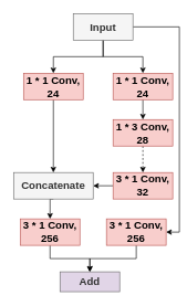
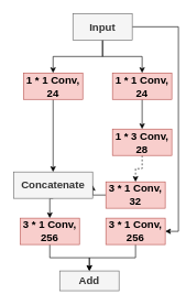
  <mxCell id="0" />
  <mxCell id="1" parent="0" />
  <mxCell id="2" value="" style="edgeStyle=orthogonalEdgeStyle;rounded=0;orthogonalLoop=1;jettySize=auto;html=1;" edge="1" parent="1" source="5" target="9"><mxGeometry relative="1" as="geometry" /></mxCell>
  <mxCell id="3" style="edgeStyle=orthogonalEdgeStyle;rounded=0;orthogonalLoop=1;jettySize=auto;html=1;exitX=0.5;exitY=1;exitDx=0;exitDy=0;entryX=0.5;entryY=0;entryDx=0;entryDy=0;" edge="1" parent="1" source="5" target="7"><mxGeometry relative="1" as="geometry" /></mxCell>
  <mxCell id="4" style="edgeStyle=orthogonalEdgeStyle;rounded=0;orthogonalLoop=1;jettySize=auto;html=1;exitX=1;exitY=0.5;exitDx=0;exitDy=0;entryX=1;entryY=0.5;entryDx=0;entryDy=0;" edge="1" parent="1" source="5" target="19"><mxGeometry relative="1" as="geometry" /></mxCell>
  <mxCell id="5" value="&lt;b&gt;&lt;font style=&quot;font-size: 16px;&quot;&gt;Input&lt;/font&gt;&lt;/b&gt;" style="rounded=0;whiteSpace=wrap;html=1;fillColor=#f5f5f5;fontColor=#333333;strokeColor=#666666;" vertex="1" parent="1"><mxGeometry x="110" y="20" width="90" height="40" as="geometry" /></mxCell>
  <mxCell id="6" style="edgeStyle=orthogonalEdgeStyle;rounded=0;orthogonalLoop=1;jettySize=auto;html=1;exitX=0.5;exitY=1;exitDx=0;exitDy=0;entryX=0.5;entryY=0;entryDx=0;entryDy=0;" edge="1" parent="1" source="7" target="15"><mxGeometry relative="1" as="geometry" /></mxCell>
  <mxCell id="7" value="&lt;b&gt;&lt;font style=&quot;font-size: 16px;&quot;&gt;1 * 1 Conv, 24&lt;/font&gt;&lt;/b&gt;" style="rounded=0;whiteSpace=wrap;html=1;fillColor=#f8cecc;strokeColor=#b85450;" vertex="1" parent="1"><mxGeometry x="35" y="110" width="90" height="40" as="geometry" /></mxCell>
  <mxCell id="8" style="edgeStyle=orthogonalEdgeStyle;rounded=0;orthogonalLoop=1;jettySize=auto;html=1;exitX=0.5;exitY=1;exitDx=0;exitDy=0;entryX=0.5;entryY=0;entryDx=0;entryDy=0;" edge="1" parent="1" source="9" target="11"><mxGeometry relative="1" as="geometry" /></mxCell>
  <mxCell id="9" value="&lt;b&gt;&lt;font style=&quot;font-size: 16px;&quot;&gt;1 * 1 Conv, 24&lt;/font&gt;&lt;/b&gt;" style="rounded=0;whiteSpace=wrap;html=1;fillColor=#f8cecc;strokeColor=#b85450;" vertex="1" parent="1"><mxGeometry x="170" y="110" width="90" height="40" as="geometry" /></mxCell>
  <mxCell id="10" style="edgeStyle=orthogonalEdgeStyle;rounded=0;orthogonalLoop=1;jettySize=auto;html=1;exitX=0.5;exitY=1;exitDx=0;exitDy=0;entryX=0.5;entryY=0;entryDx=0;entryDy=0;dashed=1;" edge="1" parent="1" source="11" target="13"><mxGeometry relative="1" as="geometry" /></mxCell>
- <mxCell id="11" value="&lt;b&gt;&lt;font style=&quot;font-size: 16px;&quot;&gt;1 * 3 Conv, 28&lt;/font&gt;&lt;/b&gt;" style="rounded=0;whiteSpace=wrap;html=1;fillColor=#f8cecc;strokeColor=#b85450;" vertex="1" parent="1"><mxGeometry x="170" y="180" width="90" height="40" as="geometry" /></mxCell>
+ <mxCell id="11" value="&lt;b&gt;&lt;font style=&quot;font-size: 16px;&quot;&gt;1 * 3 Conv, 28&lt;/font&gt;&lt;/b&gt;" style="rounded=0;whiteSpace=wrap;html=1;fillColor=#f8cecc;strokeColor=#b85450;" vertex="1" parent="1"><mxGeometry x="170" y="195" width="90" height="40" as="geometry" /></mxCell>
  <mxCell id="12" style="edgeStyle=orthogonalEdgeStyle;rounded=0;orthogonalLoop=1;jettySize=auto;html=1;exitX=0;exitY=0.5;exitDx=0;exitDy=0;entryX=1;entryY=0.5;entryDx=0;entryDy=0;" edge="1" parent="1" source="13" target="15"><mxGeometry relative="1" as="geometry" /></mxCell>
- <mxCell id="13" value="&lt;b&gt;&lt;font style=&quot;font-size: 16px;&quot;&gt;3 * 1 Conv, 32&lt;/font&gt;&lt;/b&gt;" style="rounded=0;whiteSpace=wrap;html=1;fillColor=#f8cecc;strokeColor=#b85450;" vertex="1" parent="1"><mxGeometry x="170" y="260" width="90" height="40" as="geometry" /></mxCell>
+ <mxCell id="13" value="&lt;b&gt;&lt;font style=&quot;font-size: 16px;&quot;&gt;3 * 1 Conv, 32&lt;/font&gt;&lt;/b&gt;" style="rounded=0;whiteSpace=wrap;html=1;fillColor=#f8cecc;strokeColor=#b85450;" vertex="1" parent="1"><mxGeometry x="160" y="275" width="90" height="40" as="geometry" /></mxCell>
  <mxCell id="14" style="edgeStyle=orthogonalEdgeStyle;rounded=0;orthogonalLoop=1;jettySize=auto;html=1;exitX=0.5;exitY=1;exitDx=0;exitDy=0;entryX=0.5;entryY=0;entryDx=0;entryDy=0;" edge="1" parent="1" source="15" target="17"><mxGeometry relative="1" as="geometry" /></mxCell>
  <mxCell id="15" value="&lt;b&gt;&lt;font style=&quot;font-size: 16px;&quot;&gt;Concatenate&lt;/font&gt;&lt;/b&gt;" style="rounded=0;whiteSpace=wrap;html=1;fillColor=#f5f5f5;fontColor=#333333;strokeColor=#666666;" vertex="1" parent="1"><mxGeometry x="20" y="260" width="120" height="40" as="geometry" /></mxCell>
  <mxCell id="16" style="edgeStyle=orthogonalEdgeStyle;rounded=0;orthogonalLoop=1;jettySize=auto;html=1;exitX=0.5;exitY=1;exitDx=0;exitDy=0;entryX=0.5;entryY=0;entryDx=0;entryDy=0;" edge="1" parent="1" source="17" target="20"><mxGeometry relative="1" as="geometry" /></mxCell>
  <mxCell id="17" value="&lt;b&gt;&lt;font style=&quot;font-size: 16px;&quot;&gt;3 * 1 Conv, 256&lt;/font&gt;&lt;/b&gt;" style="rounded=0;whiteSpace=wrap;html=1;fillColor=#f8cecc;strokeColor=#b85450;" vertex="1" parent="1"><mxGeometry x="30" y="330" width="90" height="40" as="geometry" /></mxCell>
  <mxCell id="18" style="edgeStyle=orthogonalEdgeStyle;rounded=0;orthogonalLoop=1;jettySize=auto;html=1;exitX=0.5;exitY=1;exitDx=0;exitDy=0;entryX=0.5;entryY=0;entryDx=0;entryDy=0;" edge="1" parent="1" source="19" target="20"><mxGeometry relative="1" as="geometry" /></mxCell>
  <mxCell id="19" value="&lt;b&gt;&lt;font style=&quot;font-size: 16px;&quot;&gt;3 * 1 Conv, 256&lt;/font&gt;&lt;/b&gt;" style="rounded=0;whiteSpace=wrap;html=1;fillColor=#f8cecc;strokeColor=#b85450;" vertex="1" parent="1"><mxGeometry x="160" y="330" width="90" height="40" as="geometry" /></mxCell>
- <mxCell id="20" value="&lt;b&gt;&lt;font style=&quot;font-size: 16px;&quot;&gt;Add&lt;/font&gt;&lt;/b&gt;" style="rounded=0;whiteSpace=wrap;html=1;fillColor=#e1d5e7;fontColor=#333333;strokeColor=#666666;" vertex="1" parent="1"><mxGeometry x="90" y="410" width="90" height="30" as="geometry" /></mxCell>
+ <mxCell id="20" value="&lt;b&gt;&lt;font style=&quot;font-size: 16px;&quot;&gt;Add&lt;/font&gt;&lt;/b&gt;" style="rounded=0;whiteSpace=wrap;html=1;fillColor=#f5f5f5;fontColor=#333333;strokeColor=#666666;" vertex="1" parent="1"><mxGeometry x="90" y="410" width="90" height="30" as="geometry" /></mxCell>
